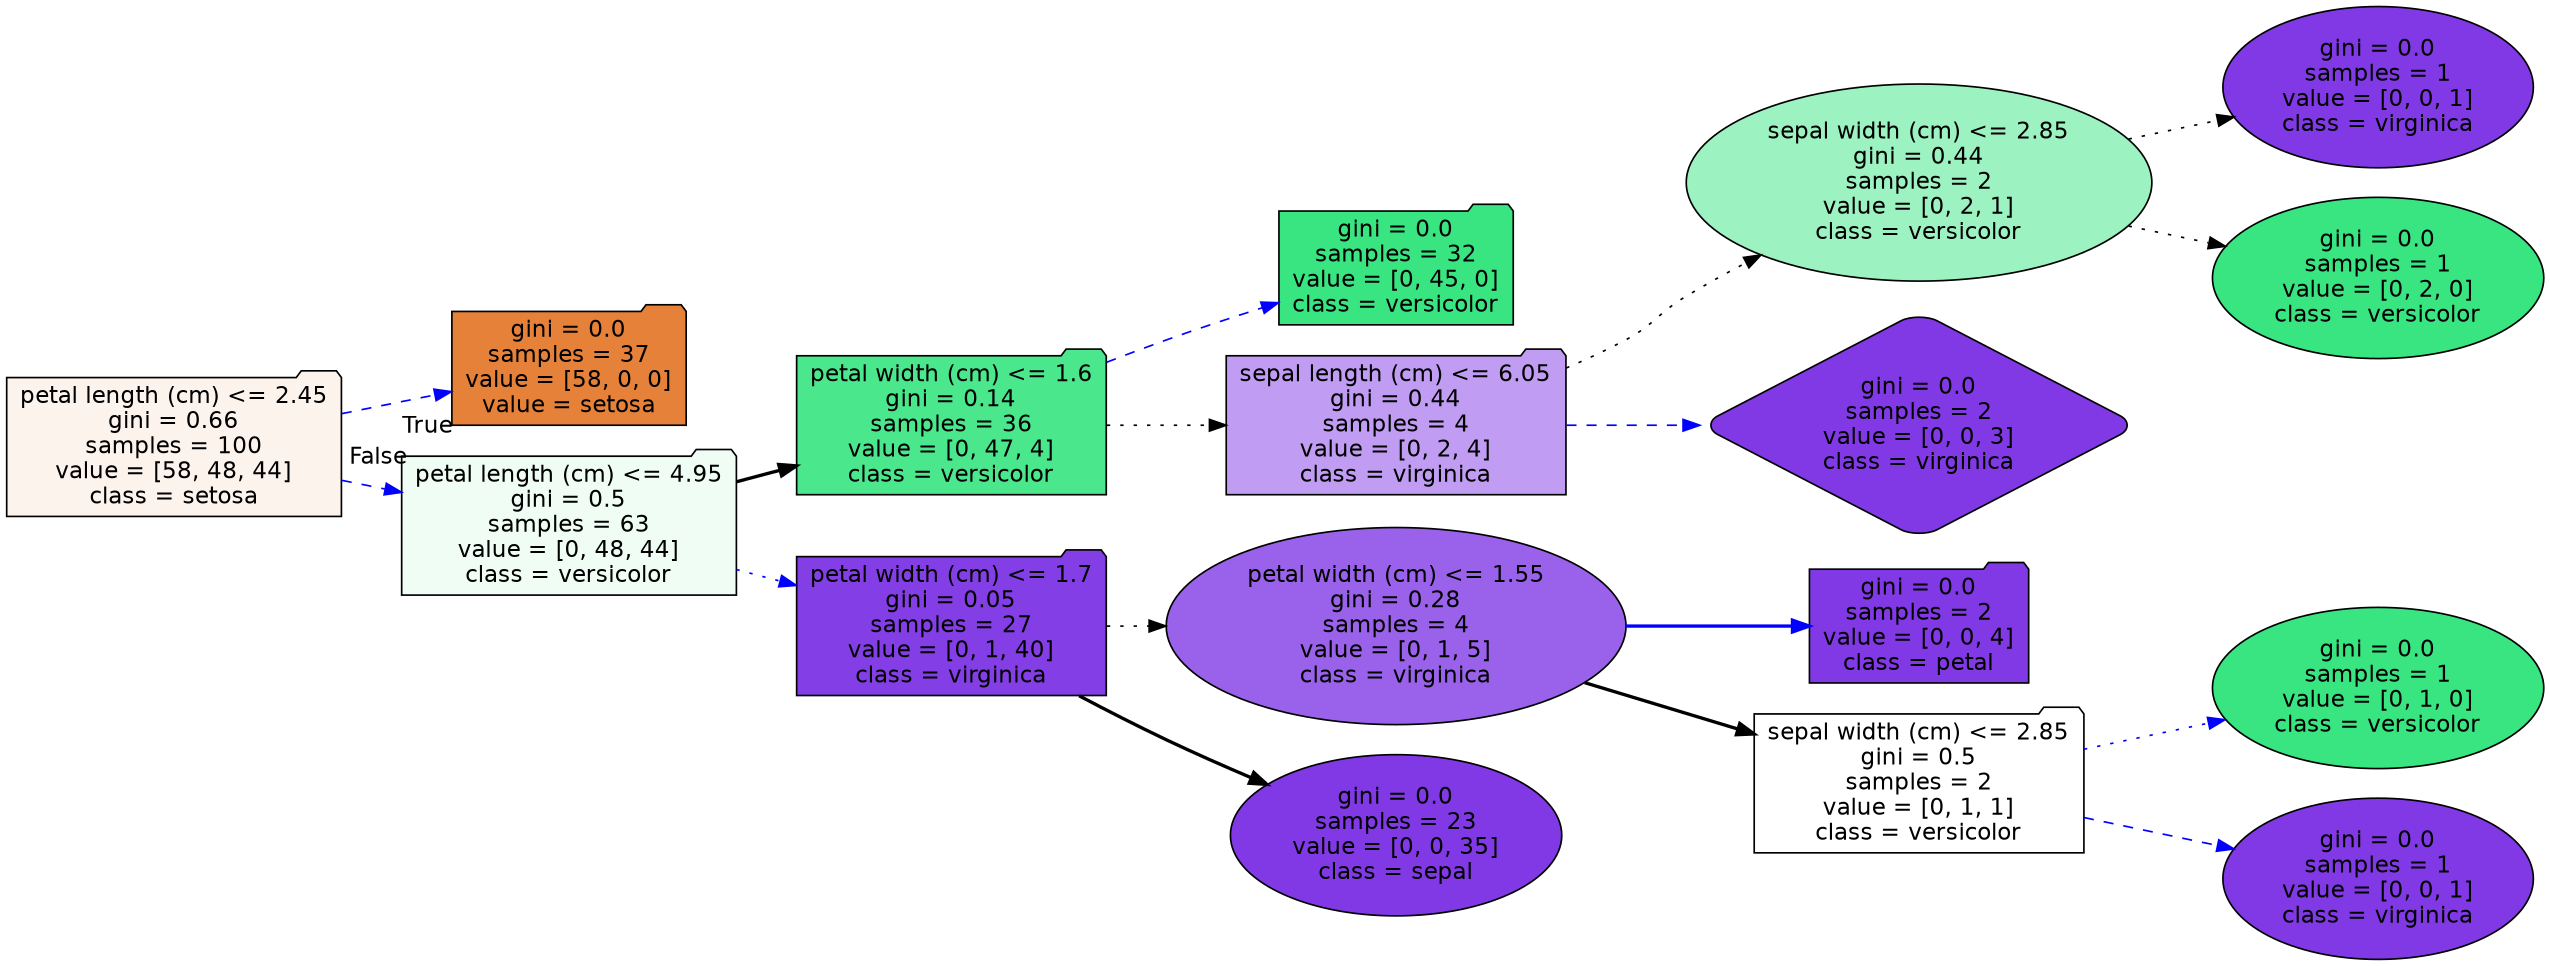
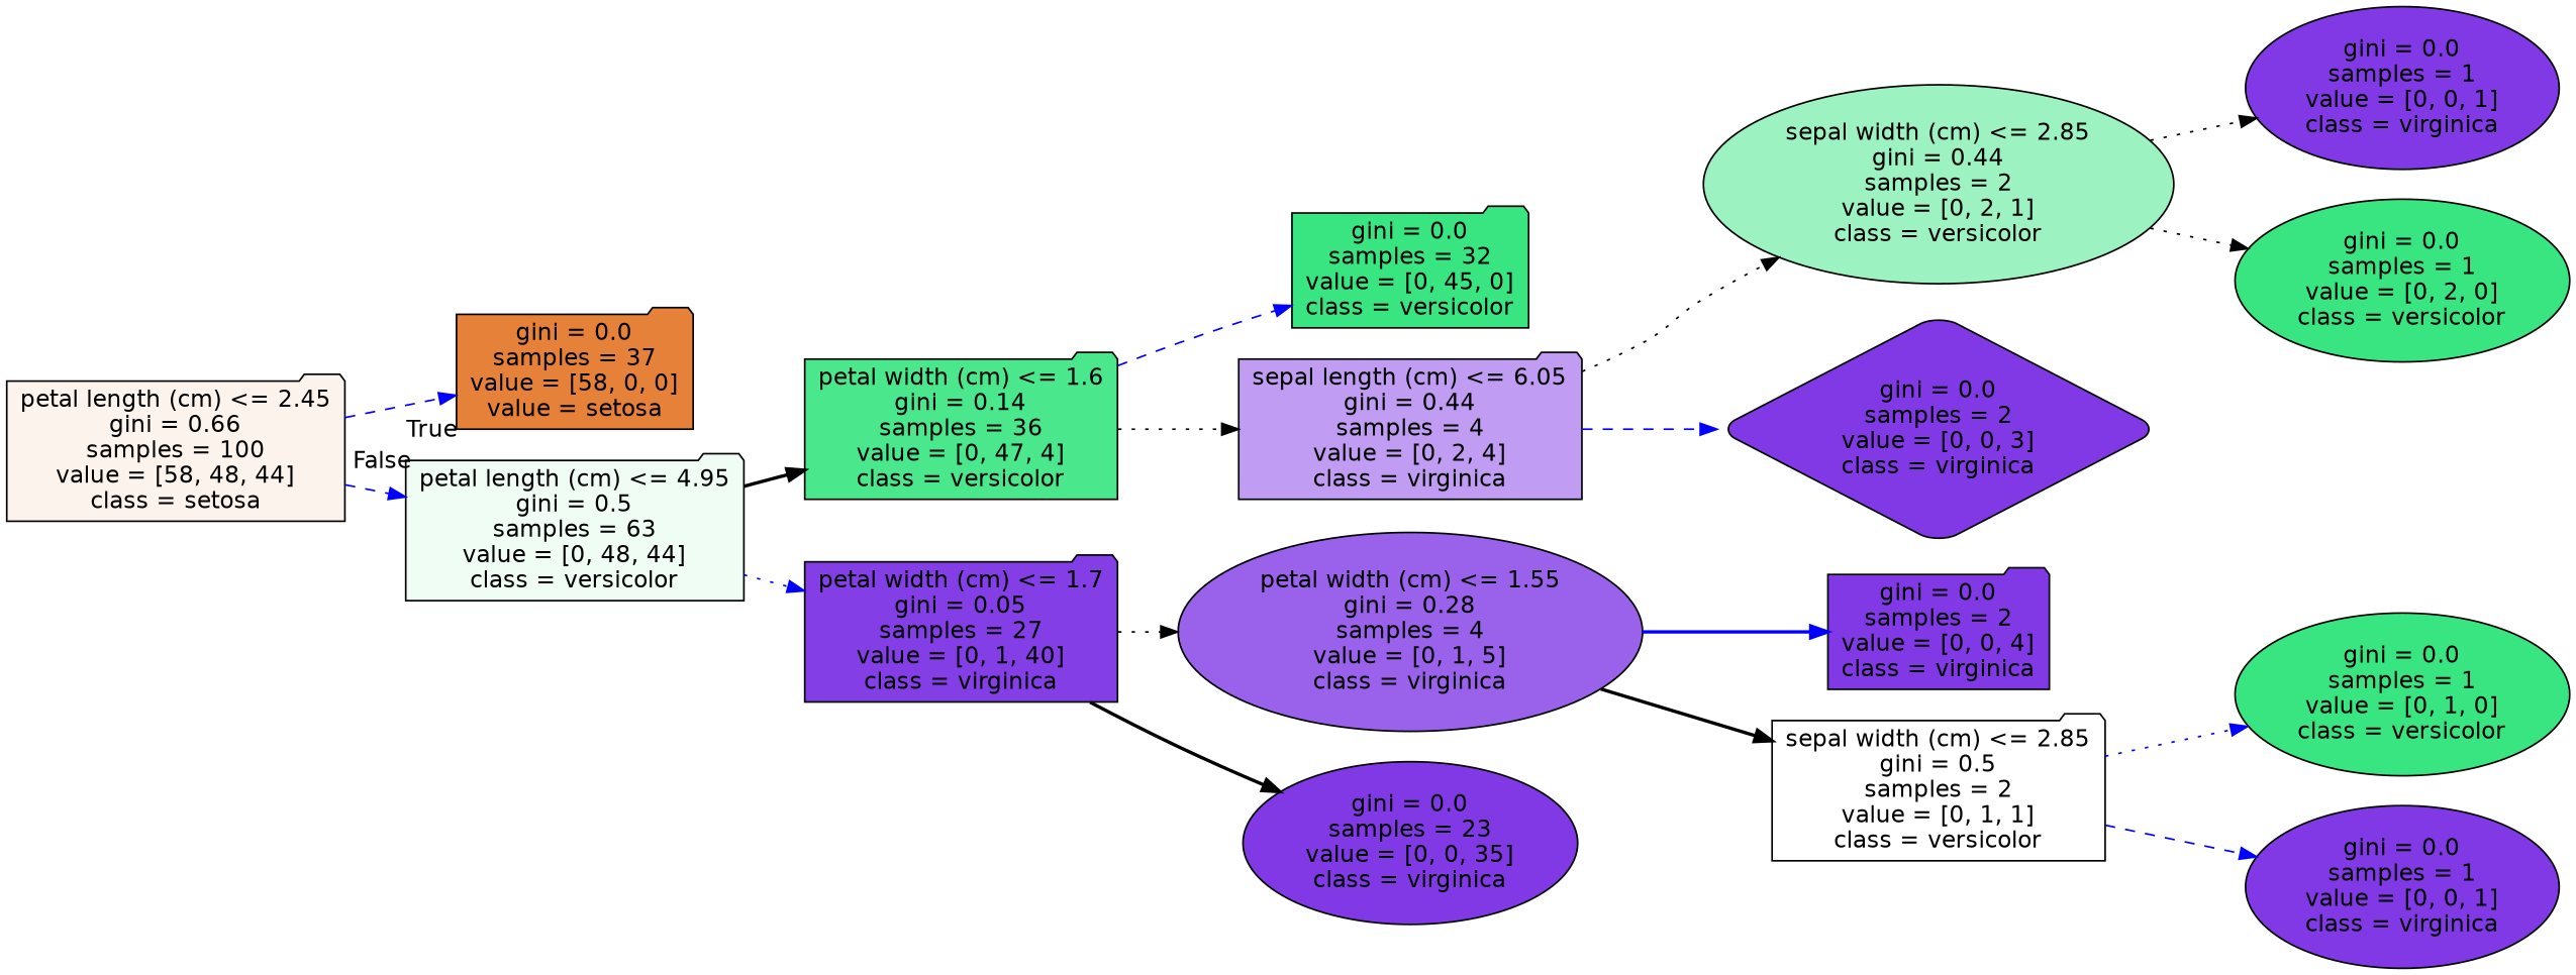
  digraph {
    rankdir=LR
    node [color=black fillcolor="#8139e5" fontname=helvetica shape=folder style="filled, rounded"]
    edge [color=blue fontname=helvetica style=dotted]
    n1 [fillcolor="#fcf3ec" label="petal length (cm) <= 2.45\ngini = 0.66\nsamples = 100\nvalue = [58, 48, 44]\nclass = setosa"]
    n2 [fillcolor="#e58139" label="gini = 0.0\nsamples = 37\nvalue = [58, 0, 0]\nvalue = setosa"]
    n3 [fillcolor="#effdf5" label="petal length (cm) <= 4.95\ngini = 0.5\nsamples = 63\nvalue = [0, 48, 44]\nclass = versicolor"]
    n4 [fillcolor="#4ae78c" label="petal width (cm) <= 1.6\ngini = 0.14\nsamples = 36\nvalue = [0, 47, 4]\nclass = versicolor"]
    n5 [fillcolor="#843ee6" label="petal width (cm) <= 1.7\ngini = 0.05\nsamples = 27\nvalue = [0, 1, 40]\nclass = virginica"]
    n6 [fillcolor="#39e581" label="gini = 0.0\nsamples = 32\nvalue = [0, 45, 0]\nclass = versicolor"]
    n7 [fillcolor="#c09cf2" label="sepal length (cm) <= 6.05\ngini = 0.44\nsamples = 4\nvalue = [0, 2, 4]\nclass = virginica"]
    n8 [fillcolor="#9a61ea" label="petal width (cm) <= 1.55\ngini = 0.28\nsamples = 4\nvalue = [0, 1, 5]\nclass = virginica" shape=ellipse]
-   n9 [label="gini = 0.0\nsamples = 23\nvalue = [0, 0, 35]\nclass = sepal" shape=ellipse]
+   n9 [label="gini = 0.0\nsamples = 23\nvalue = [0, 0, 35]\nclass = virginica" shape=ellipse]
    n10 [fillcolor="#9cf2c0" label="sepal width (cm) <= 2.85\ngini = 0.44\nsamples = 2\nvalue = [0, 2, 1]\nclass = versicolor" shape=ellipse]
    n11 [label="gini = 0.0\nsamples = 2\nvalue = [0, 0, 3]\nclass = virginica" shape=diamond]
    n12 [label="gini = 0.0\nsamples = 1\nvalue = [0, 0, 1]\nclass = virginica" shape=ellipse]
    n13 [fillcolor="#39e581" label="gini = 0.0\nsamples = 1\nvalue = [0, 2, 0]\nclass = versicolor" shape=ellipse]
-   n14 [label="gini = 0.0\nsamples = 2\nvalue = [0, 0, 4]\nclass = petal"]
+   n14 [label="gini = 0.0\nsamples = 2\nvalue = [0, 0, 4]\nclass = virginica"]
    n15 [fillcolor="#ffffff" label="sepal width (cm) <= 2.85\ngini = 0.5\nsamples = 2\nvalue = [0, 1, 1]\nclass = versicolor"]
    n16 [fillcolor="#39e581" label="gini = 0.0\nsamples = 1\nvalue = [0, 1, 0]\nclass = versicolor" shape=ellipse]
    n17 [label="gini = 0.0\nsamples = 1\nvalue = [0, 0, 1]\nclass = virginica" shape=ellipse]
    n1 -> n2 [headlabel=True labelangle=45 labeldistance=2.5 style=dashed]
    n1 -> n3 [headlabel=False labelangle=-45 labeldistance=2.5 style=dashed]
    n3 -> n4 [color=black style=bold]
    n3 -> n5
    n4 -> n6 [style=dashed]
    n4 -> n7 [color=black]
    n5 -> n8 [color=black]
    n5 -> n9 [color=black style=bold]
    n7 -> n10 [color=black]
    n7 -> n11 [style=dashed]
    n8 -> n14 [style=bold]
    n8 -> n15 [color=black style=bold]
    n10 -> n12 [color=black]
    n10 -> n13 [color=black]
    n15 -> n16
    n15 -> n17 [style=dashed]
  }
